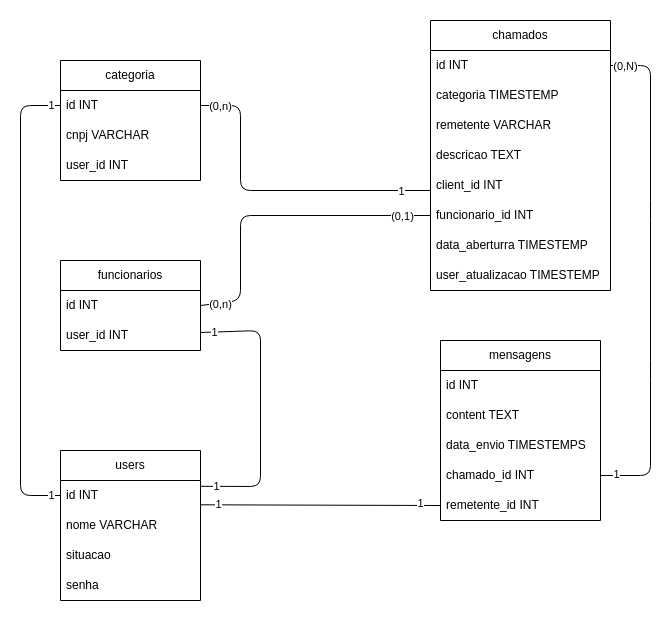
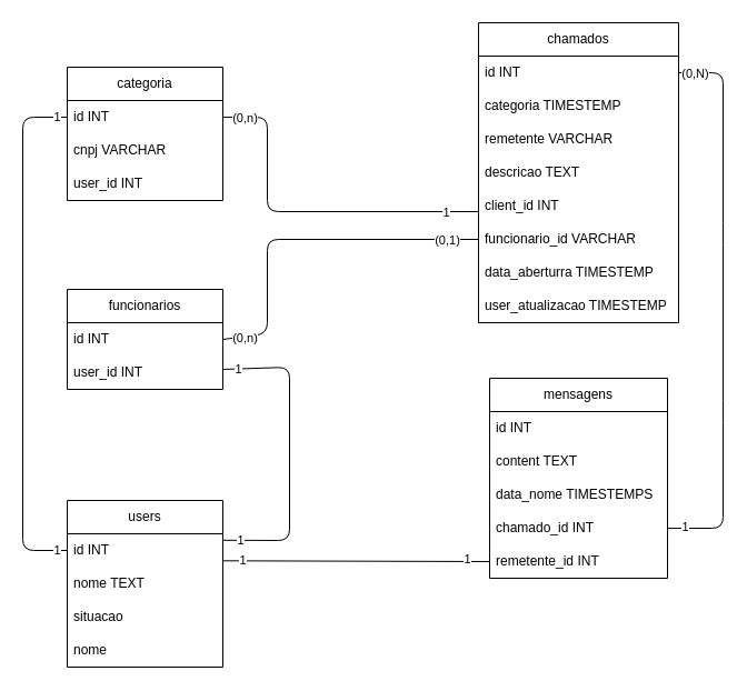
  <mxCell id="0" />
  <mxCell id="1" parent="0" />
  <mxCell id="2" value="chamados" style="swimlane;fontStyle=0;childLayout=stackLayout;horizontal=1;startSize=30;horizontalStack=0;resizeParent=1;resizeParentMax=0;resizeLast=0;collapsible=1;marginBottom=0;whiteSpace=wrap;html=1;" parent="1" vertex="1"><mxGeometry x="430" y="20" width="180" height="270" as="geometry" /></mxCell>
  <mxCell id="3" value="id INT" style="text;strokeColor=none;fillColor=none;align=left;verticalAlign=middle;spacingLeft=4;spacingRight=4;overflow=hidden;points=[[0,0.5],[1,0.5]];portConstraint=eastwest;rotatable=0;whiteSpace=wrap;html=1;" parent="2" vertex="1"><mxGeometry y="30" width="180" height="30" as="geometry" /></mxCell>
  <mxCell id="4" value="categoria TIMESTEMP" style="text;strokeColor=none;fillColor=none;align=left;verticalAlign=middle;spacingLeft=4;spacingRight=4;overflow=hidden;points=[[0,0.5],[1,0.5]];portConstraint=eastwest;rotatable=0;whiteSpace=wrap;html=1;" parent="2" vertex="1"><mxGeometry y="60" width="180" height="30" as="geometry" /></mxCell>
  <mxCell id="5" value="remetente VARCHAR" style="text;strokeColor=none;fillColor=none;align=left;verticalAlign=middle;spacingLeft=4;spacingRight=4;overflow=hidden;points=[[0,0.5],[1,0.5]];portConstraint=eastwest;rotatable=0;whiteSpace=wrap;html=1;" parent="2" vertex="1"><mxGeometry y="90" width="180" height="30" as="geometry" /></mxCell>
  <mxCell id="6" value="descricao TEXT" style="text;strokeColor=none;fillColor=none;align=left;verticalAlign=middle;spacingLeft=4;spacingRight=4;overflow=hidden;points=[[0,0.5],[1,0.5]];portConstraint=eastwest;rotatable=0;whiteSpace=wrap;html=1;" parent="2" vertex="1"><mxGeometry y="120" width="180" height="30" as="geometry" /></mxCell>
  <mxCell id="7" value="client_id INT" style="text;strokeColor=none;fillColor=none;align=left;verticalAlign=middle;spacingLeft=4;spacingRight=4;overflow=hidden;points=[[0,0.5],[1,0.5]];portConstraint=eastwest;rotatable=0;whiteSpace=wrap;html=1;" parent="2" vertex="1"><mxGeometry y="150" width="180" height="30" as="geometry" /></mxCell>
- <mxCell id="8" value="funcionario_id INT" style="text;strokeColor=none;fillColor=none;align=left;verticalAlign=middle;spacingLeft=4;spacingRight=4;overflow=hidden;points=[[0,0.5],[1,0.5]];portConstraint=eastwest;rotatable=0;whiteSpace=wrap;html=1;" parent="2" vertex="1"><mxGeometry y="180" width="180" height="30" as="geometry" /></mxCell>
+ <mxCell id="8" value="funcionario_id VARCHAR" style="text;strokeColor=none;fillColor=none;align=left;verticalAlign=middle;spacingLeft=4;spacingRight=4;overflow=hidden;points=[[0,0.5],[1,0.5]];portConstraint=eastwest;rotatable=0;whiteSpace=wrap;html=1;" parent="2" vertex="1"><mxGeometry y="180" width="180" height="30" as="geometry" /></mxCell>
  <mxCell id="9" value="data_aberturra TIMESTEMP" style="text;strokeColor=none;fillColor=none;align=left;verticalAlign=middle;spacingLeft=4;spacingRight=4;overflow=hidden;points=[[0,0.5],[1,0.5]];portConstraint=eastwest;rotatable=0;whiteSpace=wrap;html=1;" parent="2" vertex="1"><mxGeometry y="210" width="180" height="30" as="geometry" /></mxCell>
  <mxCell id="10" value="user_atualizacao TIMESTEMP" style="text;strokeColor=none;fillColor=none;align=left;verticalAlign=middle;spacingLeft=4;spacingRight=4;overflow=hidden;points=[[0,0.5],[1,0.5]];portConstraint=eastwest;rotatable=0;whiteSpace=wrap;html=1;" parent="2" vertex="1"><mxGeometry y="240" width="180" height="30" as="geometry" /></mxCell>
  <mxCell id="11" value="categoria" style="swimlane;fontStyle=0;childLayout=stackLayout;horizontal=1;startSize=30;horizontalStack=0;resizeParent=1;resizeParentMax=0;resizeLast=0;collapsible=1;marginBottom=0;whiteSpace=wrap;html=1;" parent="1" vertex="1"><mxGeometry x="60" y="60" width="140" height="120" as="geometry" /></mxCell>
  <mxCell id="12" value="id INT" style="text;strokeColor=none;fillColor=none;align=left;verticalAlign=middle;spacingLeft=4;spacingRight=4;overflow=hidden;points=[[0,0.5],[1,0.5]];portConstraint=eastwest;rotatable=0;whiteSpace=wrap;html=1;" parent="11" vertex="1"><mxGeometry y="30" width="140" height="30" as="geometry" /></mxCell>
  <mxCell id="13" value="cnpj VARCHAR" style="text;strokeColor=none;fillColor=none;align=left;verticalAlign=middle;spacingLeft=4;spacingRight=4;overflow=hidden;points=[[0,0.5],[1,0.5]];portConstraint=eastwest;rotatable=0;whiteSpace=wrap;html=1;" parent="11" vertex="1"><mxGeometry y="60" width="140" height="30" as="geometry" /></mxCell>
  <mxCell id="14" value="user_id INT" style="text;strokeColor=none;fillColor=none;align=left;verticalAlign=middle;spacingLeft=4;spacingRight=4;overflow=hidden;points=[[0,0.5],[1,0.5]];portConstraint=eastwest;rotatable=0;whiteSpace=wrap;html=1;" parent="11" vertex="1"><mxGeometry y="90" width="140" height="30" as="geometry" /></mxCell>
  <mxCell id="15" value="funcionarios" style="swimlane;fontStyle=0;childLayout=stackLayout;horizontal=1;startSize=30;horizontalStack=0;resizeParent=1;resizeParentMax=0;resizeLast=0;collapsible=1;marginBottom=0;whiteSpace=wrap;html=1;" parent="1" vertex="1"><mxGeometry x="60" y="260" width="140" height="90" as="geometry" /></mxCell>
  <mxCell id="16" value="id INT" style="text;strokeColor=none;fillColor=none;align=left;verticalAlign=middle;spacingLeft=4;spacingRight=4;overflow=hidden;points=[[0,0.5],[1,0.5]];portConstraint=eastwest;rotatable=0;whiteSpace=wrap;html=1;" parent="15" vertex="1"><mxGeometry y="30" width="140" height="30" as="geometry" /></mxCell>
  <mxCell id="17" value="user_id INT" style="text;strokeColor=none;fillColor=none;align=left;verticalAlign=middle;spacingLeft=4;spacingRight=4;overflow=hidden;points=[[0,0.5],[1,0.5]];portConstraint=eastwest;rotatable=0;whiteSpace=wrap;html=1;" parent="15" vertex="1"><mxGeometry y="60" width="140" height="30" as="geometry" /></mxCell>
  <mxCell id="18" value="" style="endArrow=none;html=1;exitX=1;exitY=0.5;exitDx=0;exitDy=0;entryX=0;entryY=0.5;entryDx=0;entryDy=0;" parent="1" source="16" target="8" edge="1"><mxGeometry width="50" height="50" relative="1" as="geometry"><mxPoint x="220" y="320" as="sourcePoint" /><mxPoint x="270" y="270" as="targetPoint" /><Array as="points"><mxPoint x="240" y="300" /><mxPoint x="240" y="215" /></Array></mxGeometry></mxCell>
  <mxCell id="19" value="(0,1)" style="edgeLabel;html=1;align=center;verticalAlign=middle;resizable=0;points=[];" parent="18" vertex="1" connectable="0"><mxGeometry x="0.822" relative="1" as="geometry"><mxPoint as="offset" /></mxGeometry></mxCell>
  <mxCell id="20" value="(0,n)" style="edgeLabel;html=1;align=center;verticalAlign=middle;resizable=0;points=[];" parent="18" vertex="1" connectable="0"><mxGeometry x="-0.899" relative="1" as="geometry"><mxPoint x="4" as="offset" /></mxGeometry></mxCell>
  <mxCell id="21" value="" style="endArrow=none;html=1;entryX=0;entryY=0.667;entryDx=0;entryDy=0;entryPerimeter=0;exitX=1;exitY=0.5;exitDx=0;exitDy=0;" parent="1" source="12" target="7" edge="1"><mxGeometry width="50" height="50" relative="1" as="geometry"><mxPoint x="220" y="210" as="sourcePoint" /><mxPoint x="270" y="160" as="targetPoint" /><Array as="points"><mxPoint x="240" y="105" /><mxPoint x="240" y="190" /></Array></mxGeometry></mxCell>
  <mxCell id="22" value="1" style="edgeLabel;html=1;align=center;verticalAlign=middle;resizable=0;points=[];" parent="21" vertex="1" connectable="0"><mxGeometry x="0.819" relative="1" as="geometry"><mxPoint as="offset" /></mxGeometry></mxCell>
  <mxCell id="23" value="(0,n)" style="edgeLabel;html=1;align=center;verticalAlign=middle;resizable=0;points=[];" parent="21" vertex="1" connectable="0"><mxGeometry x="-0.879" relative="1" as="geometry"><mxPoint as="offset" /></mxGeometry></mxCell>
  <mxCell id="24" value="mensagens" style="swimlane;fontStyle=0;childLayout=stackLayout;horizontal=1;startSize=30;horizontalStack=0;resizeParent=1;resizeParentMax=0;resizeLast=0;collapsible=1;marginBottom=0;whiteSpace=wrap;html=1;" parent="1" vertex="1"><mxGeometry x="440" y="340" width="160" height="180" as="geometry" /></mxCell>
  <mxCell id="25" value="id INT" style="text;strokeColor=none;fillColor=none;align=left;verticalAlign=middle;spacingLeft=4;spacingRight=4;overflow=hidden;points=[[0,0.5],[1,0.5]];portConstraint=eastwest;rotatable=0;whiteSpace=wrap;html=1;" parent="24" vertex="1"><mxGeometry y="30" width="160" height="30" as="geometry" /></mxCell>
  <mxCell id="26" value="content TEXT&amp;nbsp;" style="text;strokeColor=none;fillColor=none;align=left;verticalAlign=middle;spacingLeft=4;spacingRight=4;overflow=hidden;points=[[0,0.5],[1,0.5]];portConstraint=eastwest;rotatable=0;whiteSpace=wrap;html=1;" parent="24" vertex="1"><mxGeometry y="60" width="160" height="30" as="geometry" /></mxCell>
- <mxCell id="27" value="data_envio TIMESTEMPS" style="text;strokeColor=none;fillColor=none;align=left;verticalAlign=middle;spacingLeft=4;spacingRight=4;overflow=hidden;points=[[0,0.5],[1,0.5]];portConstraint=eastwest;rotatable=0;whiteSpace=wrap;html=1;" parent="24" vertex="1"><mxGeometry y="90" width="160" height="30" as="geometry" /></mxCell>
+ <mxCell id="27" value="data_nome TIMESTEMPS" style="text;strokeColor=none;fillColor=none;align=left;verticalAlign=middle;spacingLeft=4;spacingRight=4;overflow=hidden;points=[[0,0.5],[1,0.5]];portConstraint=eastwest;rotatable=0;whiteSpace=wrap;html=1;" parent="24" vertex="1"><mxGeometry y="90" width="160" height="30" as="geometry" /></mxCell>
  <mxCell id="28" value="chamado_id INT" style="text;strokeColor=none;fillColor=none;align=left;verticalAlign=middle;spacingLeft=4;spacingRight=4;overflow=hidden;points=[[0,0.5],[1,0.5]];portConstraint=eastwest;rotatable=0;whiteSpace=wrap;html=1;" parent="24" vertex="1"><mxGeometry y="120" width="160" height="30" as="geometry" /></mxCell>
  <mxCell id="29" value="remetente_id INT" style="text;strokeColor=none;fillColor=none;align=left;verticalAlign=middle;spacingLeft=4;spacingRight=4;overflow=hidden;points=[[0,0.5],[1,0.5]];portConstraint=eastwest;rotatable=0;whiteSpace=wrap;html=1;" parent="24" vertex="1"><mxGeometry y="150" width="160" height="30" as="geometry" /></mxCell>
  <mxCell id="30" value="" style="endArrow=none;html=1;entryX=1;entryY=0.5;entryDx=0;entryDy=0;exitX=1;exitY=0.5;exitDx=0;exitDy=0;" parent="1" source="28" target="3" edge="1"><mxGeometry width="50" height="50" relative="1" as="geometry"><mxPoint x="560" y="470" as="sourcePoint" /><mxPoint x="550" y="200" as="targetPoint" /><Array as="points"><mxPoint x="650" y="475" /><mxPoint x="650" y="370" /><mxPoint x="650" y="210" /><mxPoint x="650" y="65" /></Array></mxGeometry></mxCell>
  <mxCell id="31" value="1" style="edgeLabel;html=1;align=center;verticalAlign=middle;resizable=0;points=[];" parent="30" vertex="1" connectable="0"><mxGeometry x="-0.941" y="2" relative="1" as="geometry"><mxPoint as="offset" /></mxGeometry></mxCell>
  <mxCell id="32" value="(0,N)" style="edgeLabel;html=1;align=center;verticalAlign=middle;resizable=0;points=[];" parent="30" vertex="1" connectable="0"><mxGeometry x="0.942" relative="1" as="geometry"><mxPoint as="offset" /></mxGeometry></mxCell>
  <mxCell id="33" value="users" style="swimlane;fontStyle=0;childLayout=stackLayout;horizontal=1;startSize=30;horizontalStack=0;resizeParent=1;resizeParentMax=0;resizeLast=0;collapsible=1;marginBottom=0;whiteSpace=wrap;html=1;" parent="1" vertex="1"><mxGeometry x="60" y="450" width="140" height="150" as="geometry" /></mxCell>
  <mxCell id="34" value="id INT" style="text;strokeColor=none;fillColor=none;align=left;verticalAlign=middle;spacingLeft=4;spacingRight=4;overflow=hidden;points=[[0,0.5],[1,0.5]];portConstraint=eastwest;rotatable=0;whiteSpace=wrap;html=1;" parent="33" vertex="1"><mxGeometry y="30" width="140" height="30" as="geometry" /></mxCell>
- <mxCell id="35" value="nome VARCHAR" style="text;strokeColor=none;fillColor=none;align=left;verticalAlign=middle;spacingLeft=4;spacingRight=4;overflow=hidden;points=[[0,0.5],[1,0.5]];portConstraint=eastwest;rotatable=0;whiteSpace=wrap;html=1;" parent="33" vertex="1"><mxGeometry y="60" width="140" height="30" as="geometry" /></mxCell>
+ <mxCell id="35" value="nome TEXT" style="text;strokeColor=none;fillColor=none;align=left;verticalAlign=middle;spacingLeft=4;spacingRight=4;overflow=hidden;points=[[0,0.5],[1,0.5]];portConstraint=eastwest;rotatable=0;whiteSpace=wrap;html=1;" parent="33" vertex="1"><mxGeometry y="60" width="140" height="30" as="geometry" /></mxCell>
  <mxCell id="36" value="situacao" style="text;strokeColor=none;fillColor=none;align=left;verticalAlign=middle;spacingLeft=4;spacingRight=4;overflow=hidden;points=[[0,0.5],[1,0.5]];portConstraint=eastwest;rotatable=0;whiteSpace=wrap;html=1;" parent="33" vertex="1"><mxGeometry y="90" width="140" height="30" as="geometry" /></mxCell>
- <mxCell id="37" value="senha" style="text;strokeColor=none;fillColor=none;align=left;verticalAlign=middle;spacingLeft=4;spacingRight=4;overflow=hidden;points=[[0,0.5],[1,0.5]];portConstraint=eastwest;rotatable=0;whiteSpace=wrap;html=1;" parent="33" vertex="1"><mxGeometry y="120" width="140" height="30" as="geometry" /></mxCell>
+ <mxCell id="37" value="nome" style="text;strokeColor=none;fillColor=none;align=left;verticalAlign=middle;spacingLeft=4;spacingRight=4;overflow=hidden;points=[[0,0.5],[1,0.5]];portConstraint=eastwest;rotatable=0;whiteSpace=wrap;html=1;" parent="33" vertex="1"><mxGeometry y="120" width="140" height="30" as="geometry" /></mxCell>
  <mxCell id="38" value="" style="endArrow=none;html=1;entryX=1;entryY=0.5;entryDx=0;entryDy=0;exitX=0.996;exitY=0.294;exitDx=0;exitDy=0;exitPerimeter=0;" parent="1" edge="1"><mxGeometry width="50" height="50" relative="1" as="geometry"><mxPoint x="199.44" y="485.82" as="sourcePoint" /><mxPoint x="200" y="332" as="targetPoint" /><Array as="points"><mxPoint x="260" y="486" /><mxPoint x="260" y="330" /></Array></mxGeometry></mxCell>
  <mxCell id="39" value="1" style="edgeLabel;html=1;align=center;verticalAlign=middle;resizable=0;points=[];" parent="38" vertex="1" connectable="0"><mxGeometry x="0.905" relative="1" as="geometry"><mxPoint as="offset" /></mxGeometry></mxCell>
  <mxCell id="40" value="1" style="edgeLabel;html=1;align=center;verticalAlign=middle;resizable=0;points=[];" parent="38" vertex="1" connectable="0"><mxGeometry x="-0.883" relative="1" as="geometry"><mxPoint as="offset" /></mxGeometry></mxCell>
  <mxCell id="41" value="" style="endArrow=none;html=1;entryX=0;entryY=0.5;entryDx=0;entryDy=0;exitX=0;exitY=0.5;exitDx=0;exitDy=0;" parent="1" source="34" target="12" edge="1"><mxGeometry width="50" height="50" relative="1" as="geometry"><mxPoint x="30" y="330" as="sourcePoint" /><mxPoint x="80" y="280" as="targetPoint" /><Array as="points"><mxPoint x="20" y="495" /><mxPoint x="20" y="105" /></Array></mxGeometry></mxCell>
  <mxCell id="42" value="1" style="edgeLabel;html=1;align=center;verticalAlign=middle;resizable=0;points=[];" parent="41" vertex="1" connectable="0"><mxGeometry x="-0.959" y="-1" relative="1" as="geometry"><mxPoint as="offset" /></mxGeometry></mxCell>
  <mxCell id="43" value="1" style="edgeLabel;html=1;align=center;verticalAlign=middle;resizable=0;points=[];" parent="41" vertex="1" connectable="0"><mxGeometry x="0.973" y="1" relative="1" as="geometry"><mxPoint x="-4" as="offset" /></mxGeometry></mxCell>
  <mxCell id="44" value="" style="endArrow=none;html=1;entryX=0;entryY=0.5;entryDx=0;entryDy=0;exitX=0.998;exitY=0.81;exitDx=0;exitDy=0;exitPerimeter=0;" parent="1" source="34" target="29" edge="1"><mxGeometry width="50" height="50" relative="1" as="geometry"><mxPoint x="330" y="500" as="sourcePoint" /><mxPoint x="380" y="450" as="targetPoint" /></mxGeometry></mxCell>
  <mxCell id="45" value="1" style="edgeLabel;html=1;align=center;verticalAlign=middle;resizable=0;points=[];" parent="44" vertex="1" connectable="0"><mxGeometry x="-0.851" y="1" relative="1" as="geometry"><mxPoint as="offset" /></mxGeometry></mxCell>
  <mxCell id="46" value="1" style="edgeLabel;html=1;align=center;verticalAlign=middle;resizable=0;points=[];" parent="44" vertex="1" connectable="0"><mxGeometry x="0.835" y="2" relative="1" as="geometry"><mxPoint as="offset" /></mxGeometry></mxCell>
